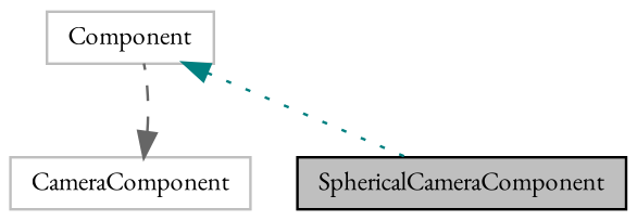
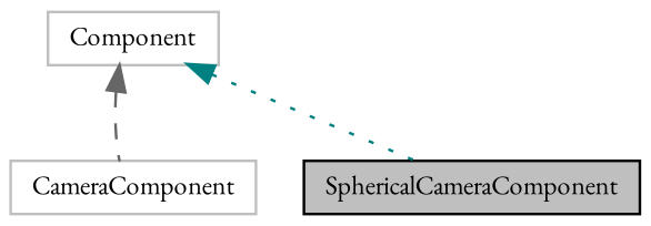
  digraph {
    fontname="EB Garamond"
    node [color=grey75 fillcolor=white fontname="EB Garamond" fontsize=10 shape=record style=filled]
    edge [dir=back fontname="EB Garamond" fontsize=10 labelfontname=Helvetica labelfontsize=10]
    n1 [color=black fillcolor=grey75 fontcolor=black height=0.2 label=SphericalCameraComponent width=0.4]
    n2 [height=0.2 label=CameraComponent width=0.4]
    n3 [height=0.2 label=Component width=0.4]
    n3 -> n1 [color=teal style=dotted]
-   n2 -> n3 [color=gray40 style=dashed]
+   n3 -> n2 [color=gray40 style=dashed]
  }
